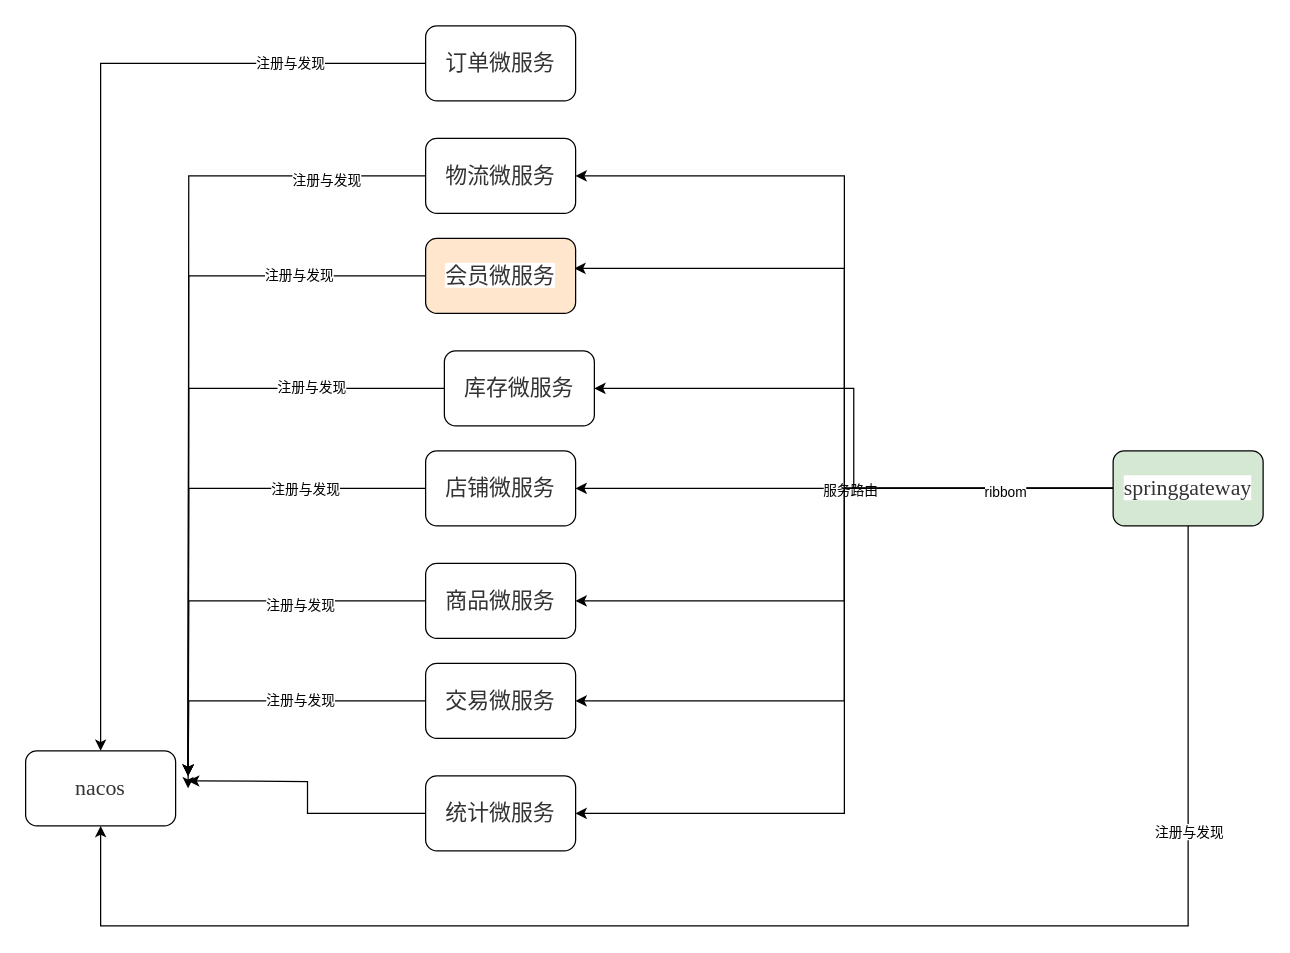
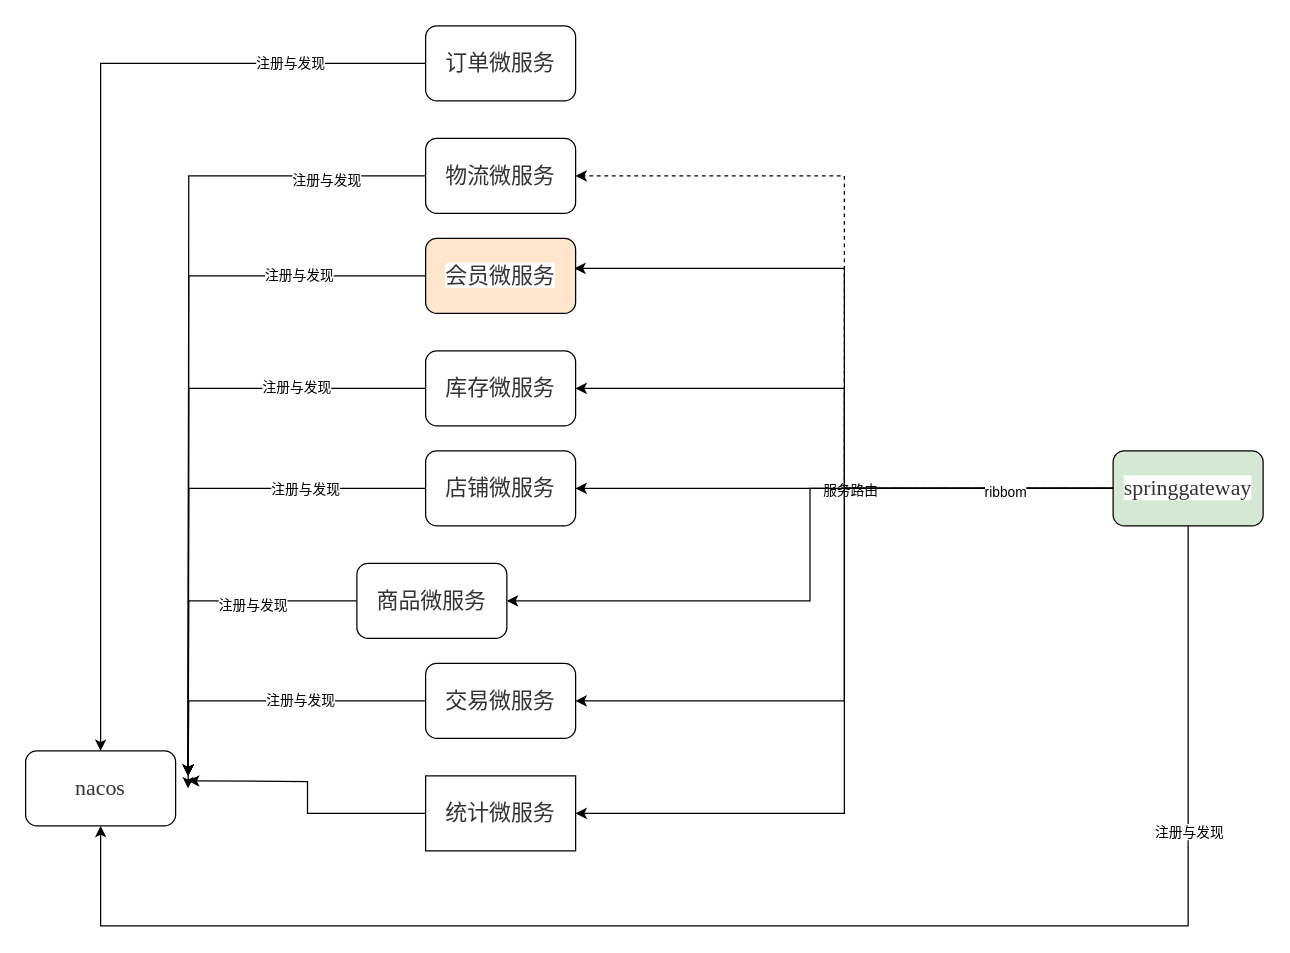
  <mxCell id="0" />
  <mxCell id="1" parent="0" />
  <mxCell id="2" style="edgeStyle=orthogonalEdgeStyle;rounded=0;orthogonalLoop=1;jettySize=auto;html=1;entryX=0.5;entryY=1;entryDx=0;entryDy=0;" edge="1" parent="1" source="13" target="37"><mxGeometry relative="1" as="geometry"><Array as="points"><mxPoint x="950" y="740" /><mxPoint x="80" y="740" /></Array></mxGeometry></mxCell>
  <mxCell id="3" value="注册与发现" style="edgeLabel;html=1;align=center;verticalAlign=middle;resizable=0;points=[];" vertex="1" connectable="0" parent="2"><mxGeometry x="-0.615" relative="1" as="geometry"><mxPoint as="offset" /></mxGeometry></mxCell>
  <mxCell id="4" style="edgeStyle=orthogonalEdgeStyle;rounded=0;orthogonalLoop=1;jettySize=auto;html=1;" edge="1" parent="1" source="13" target="28"><mxGeometry relative="1" as="geometry" /></mxCell>
  <mxCell id="5" value="服务路由" style="edgeLabel;html=1;align=center;verticalAlign=middle;resizable=0;points=[];" vertex="1" connectable="0" parent="4"><mxGeometry x="-0.019" y="1" relative="1" as="geometry"><mxPoint as="offset" /></mxGeometry></mxCell>
  <mxCell id="6" style="edgeStyle=orthogonalEdgeStyle;rounded=0;orthogonalLoop=1;jettySize=auto;html=1;entryX=1;entryY=0.5;entryDx=0;entryDy=0;" edge="1" parent="1" source="13" target="25"><mxGeometry relative="1" as="geometry" /></mxCell>
  <mxCell id="7" style="edgeStyle=orthogonalEdgeStyle;rounded=0;orthogonalLoop=1;jettySize=auto;html=1;entryX=0.992;entryY=0.4;entryDx=0;entryDy=0;entryPerimeter=0;" edge="1" parent="1" source="13" target="19"><mxGeometry relative="1" as="geometry" /></mxCell>
- <mxCell id="8" style="edgeStyle=orthogonalEdgeStyle;rounded=0;orthogonalLoop=1;jettySize=auto;html=1;entryX=1;entryY=0.5;entryDx=0;entryDy=0;" edge="1" parent="1" source="13" target="22"><mxGeometry relative="1" as="geometry" /></mxCell>
+ <mxCell id="8" style="edgeStyle=orthogonalEdgeStyle;rounded=0;orthogonalLoop=1;jettySize=auto;html=1;entryX=1;entryY=0.5;entryDx=0;entryDy=0;dashed=1;" edge="1" parent="1" source="13" target="22"><mxGeometry relative="1" as="geometry" /></mxCell>
  <mxCell id="9" style="edgeStyle=orthogonalEdgeStyle;rounded=0;orthogonalLoop=1;jettySize=auto;html=1;entryX=1;entryY=0.5;entryDx=0;entryDy=0;" edge="1" parent="1" source="13" target="34"><mxGeometry relative="1" as="geometry" /></mxCell>
  <mxCell id="10" style="edgeStyle=orthogonalEdgeStyle;rounded=0;orthogonalLoop=1;jettySize=auto;html=1;entryX=1;entryY=0.5;entryDx=0;entryDy=0;" edge="1" parent="1" source="13" target="31"><mxGeometry relative="1" as="geometry" /></mxCell>
  <mxCell id="11" style="edgeStyle=orthogonalEdgeStyle;rounded=0;orthogonalLoop=1;jettySize=auto;html=1;entryX=1;entryY=0.5;entryDx=0;entryDy=0;" edge="1" parent="1" source="13" target="36"><mxGeometry relative="1" as="geometry" /></mxCell>
  <mxCell id="12" value="ribbom" style="edgeLabel;html=1;align=center;verticalAlign=middle;resizable=0;points=[];" vertex="1" connectable="0" parent="11"><mxGeometry x="-0.748" y="2" relative="1" as="geometry"><mxPoint as="offset" /></mxGeometry></mxCell>
  <mxCell id="13" value="&lt;span style=&quot;color: rgb(51 , 51 , 51) ; font-family: &amp;#34;merriweather&amp;#34; , &amp;#34;pt serif&amp;#34; , &amp;#34;georgia&amp;#34; , &amp;#34;times new roman&amp;#34; , &amp;#34;stsong&amp;#34; , &amp;#34;segoe ui emoji&amp;#34; , serif ; font-size: 17.5px ; background-color: rgb(255 , 255 , 255)&quot;&gt;springgateway&lt;/span&gt;" style="rounded=1;whiteSpace=wrap;html=1;fillColor=#d5e8d4;" vertex="1" parent="1"><mxGeometry x="890" y="360" width="120" height="60" as="geometry" /></mxCell>
  <mxCell id="14" style="edgeStyle=orthogonalEdgeStyle;rounded=0;orthogonalLoop=1;jettySize=auto;html=1;" edge="1" parent="1" source="16" target="37"><mxGeometry relative="1" as="geometry" /></mxCell>
  <mxCell id="15" value="注册与发现" style="edgeLabel;html=1;align=center;verticalAlign=middle;resizable=0;points=[];" vertex="1" connectable="0" parent="14"><mxGeometry x="-0.731" y="-1" relative="1" as="geometry"><mxPoint as="offset" /></mxGeometry></mxCell>
  <mxCell id="16" value="&lt;font color=&quot;#333333&quot; face=&quot;merriweather, pt serif, georgia, times new roman, stsong, segoe ui emoji, serif&quot;&gt;&lt;span style=&quot;font-size: 17.5px ; background-color: rgb(255 , 255 , 255)&quot;&gt;订单微服务&lt;/span&gt;&lt;/font&gt;" style="rounded=1;whiteSpace=wrap;html=1;" vertex="1" parent="1"><mxGeometry x="340" y="20" width="120" height="60" as="geometry" /></mxCell>
  <mxCell id="17" style="edgeStyle=orthogonalEdgeStyle;rounded=0;orthogonalLoop=1;jettySize=auto;html=1;" edge="1" parent="1" source="19"><mxGeometry relative="1" as="geometry"><mxPoint x="150" y="620" as="targetPoint" /></mxGeometry></mxCell>
  <mxCell id="18" value="注册与发现" style="edgeLabel;html=1;align=center;verticalAlign=middle;resizable=0;points=[];" vertex="1" connectable="0" parent="17"><mxGeometry x="-0.654" y="-1" relative="1" as="geometry"><mxPoint as="offset" /></mxGeometry></mxCell>
  <mxCell id="19" value="&lt;span style=&quot;color: rgb(51 , 51 , 51) ; font-family: &amp;#34;merriweather&amp;#34; , &amp;#34;pt serif&amp;#34; , &amp;#34;georgia&amp;#34; , &amp;#34;times new roman&amp;#34; , &amp;#34;stsong&amp;#34; , &amp;#34;segoe ui emoji&amp;#34; , serif ; font-size: 17.5px ; background-color: rgb(255 , 255 , 255)&quot;&gt;会员微服务&lt;/span&gt;" style="rounded=1;whiteSpace=wrap;html=1;fillColor=#ffe6cc;" vertex="1" parent="1"><mxGeometry x="340" y="190" width="120" height="60" as="geometry" /></mxCell>
  <mxCell id="20" style="edgeStyle=orthogonalEdgeStyle;rounded=0;orthogonalLoop=1;jettySize=auto;html=1;" edge="1" parent="1" source="22"><mxGeometry relative="1" as="geometry"><mxPoint x="150" y="630" as="targetPoint" /></mxGeometry></mxCell>
  <mxCell id="21" value="注册与发现" style="edgeLabel;html=1;align=center;verticalAlign=middle;resizable=0;points=[];" vertex="1" connectable="0" parent="20"><mxGeometry x="-0.765" y="3" relative="1" as="geometry"><mxPoint as="offset" /></mxGeometry></mxCell>
  <mxCell id="22" value="&lt;span style=&quot;color: rgb(51 , 51 , 51) ; font-family: &amp;#34;merriweather&amp;#34; , &amp;#34;pt serif&amp;#34; , &amp;#34;georgia&amp;#34; , &amp;#34;times new roman&amp;#34; , &amp;#34;stsong&amp;#34; , &amp;#34;segoe ui emoji&amp;#34; , serif ; font-size: 17.5px ; background-color: rgb(255 , 255 , 255)&quot;&gt;物流微服务&lt;/span&gt;" style="rounded=1;whiteSpace=wrap;html=1;" vertex="1" parent="1"><mxGeometry x="340" y="110" width="120" height="60" as="geometry" /></mxCell>
  <mxCell id="23" style="edgeStyle=orthogonalEdgeStyle;rounded=0;orthogonalLoop=1;jettySize=auto;html=1;" edge="1" parent="1" source="25"><mxGeometry relative="1" as="geometry"><mxPoint x="150" y="620" as="targetPoint" /></mxGeometry></mxCell>
  <mxCell id="24" value="注册与发现" style="edgeLabel;html=1;align=center;verticalAlign=middle;resizable=0;points=[];" vertex="1" connectable="0" parent="23"><mxGeometry x="-0.584" y="-2" relative="1" as="geometry"><mxPoint as="offset" /></mxGeometry></mxCell>
- <mxCell id="25" value="&lt;span style=&quot;color: rgb(51 , 51 , 51) ; font-family: &amp;#34;merriweather&amp;#34; , &amp;#34;pt serif&amp;#34; , &amp;#34;georgia&amp;#34; , &amp;#34;times new roman&amp;#34; , &amp;#34;stsong&amp;#34; , &amp;#34;segoe ui emoji&amp;#34; , serif ; font-size: 17.5px ; background-color: rgb(255 , 255 , 255)&quot;&gt;库存微服务&lt;/span&gt;" style="rounded=1;whiteSpace=wrap;html=1;" vertex="1" parent="1"><mxGeometry x="355" y="280" width="120" height="60" as="geometry" /></mxCell>
+ <mxCell id="25" value="&lt;span style=&quot;color: rgb(51 , 51 , 51) ; font-family: &amp;#34;merriweather&amp;#34; , &amp;#34;pt serif&amp;#34; , &amp;#34;georgia&amp;#34; , &amp;#34;times new roman&amp;#34; , &amp;#34;stsong&amp;#34; , &amp;#34;segoe ui emoji&amp;#34; , serif ; font-size: 17.5px ; background-color: rgb(255 , 255 , 255)&quot;&gt;库存微服务&lt;/span&gt;" style="rounded=1;whiteSpace=wrap;html=1;" vertex="1" parent="1"><mxGeometry x="340" y="280" width="120" height="60" as="geometry" /></mxCell>
  <mxCell id="26" style="edgeStyle=orthogonalEdgeStyle;rounded=0;orthogonalLoop=1;jettySize=auto;html=1;" edge="1" parent="1" source="28"><mxGeometry relative="1" as="geometry"><mxPoint x="150" y="620" as="targetPoint" /></mxGeometry></mxCell>
  <mxCell id="27" value="注册与发现" style="edgeLabel;html=1;align=center;verticalAlign=middle;resizable=0;points=[];" vertex="1" connectable="0" parent="26"><mxGeometry x="-0.538" relative="1" as="geometry"><mxPoint as="offset" /></mxGeometry></mxCell>
  <mxCell id="28" value="&lt;span style=&quot;color: rgb(51 , 51 , 51) ; font-family: &amp;#34;merriweather&amp;#34; , &amp;#34;pt serif&amp;#34; , &amp;#34;georgia&amp;#34; , &amp;#34;times new roman&amp;#34; , &amp;#34;stsong&amp;#34; , &amp;#34;segoe ui emoji&amp;#34; , serif ; font-size: 17.5px ; background-color: rgb(255 , 255 , 255)&quot;&gt;店铺微服务&lt;/span&gt;" style="rounded=1;whiteSpace=wrap;html=1;" vertex="1" parent="1"><mxGeometry x="340" y="360" width="120" height="60" as="geometry" /></mxCell>
  <mxCell id="29" style="edgeStyle=orthogonalEdgeStyle;rounded=0;orthogonalLoop=1;jettySize=auto;html=1;" edge="1" parent="1" source="31"><mxGeometry relative="1" as="geometry"><mxPoint x="150" y="620" as="targetPoint" /></mxGeometry></mxCell>
  <mxCell id="30" value="注册与发现" style="edgeLabel;html=1;align=center;verticalAlign=middle;resizable=0;points=[];" vertex="1" connectable="0" parent="29"><mxGeometry x="-0.192" y="-1" relative="1" as="geometry"><mxPoint as="offset" /></mxGeometry></mxCell>
  <mxCell id="31" value="&lt;span style=&quot;color: rgb(51 , 51 , 51) ; font-family: &amp;#34;merriweather&amp;#34; , &amp;#34;pt serif&amp;#34; , &amp;#34;georgia&amp;#34; , &amp;#34;times new roman&amp;#34; , &amp;#34;stsong&amp;#34; , &amp;#34;segoe ui emoji&amp;#34; , serif ; font-size: 17.5px ; background-color: rgb(255 , 255 , 255)&quot;&gt;交易微服务&lt;/span&gt;" style="rounded=1;whiteSpace=wrap;html=1;" vertex="1" parent="1"><mxGeometry x="340" y="530" width="120" height="60" as="geometry" /></mxCell>
  <mxCell id="32" style="edgeStyle=orthogonalEdgeStyle;rounded=0;orthogonalLoop=1;jettySize=auto;html=1;" edge="1" parent="1" source="34"><mxGeometry relative="1" as="geometry"><mxPoint x="150" y="620" as="targetPoint" /></mxGeometry></mxCell>
  <mxCell id="33" value="注册与发现" style="edgeLabel;html=1;align=center;verticalAlign=middle;resizable=0;points=[];" vertex="1" connectable="0" parent="32"><mxGeometry x="-0.388" y="3" relative="1" as="geometry"><mxPoint as="offset" /></mxGeometry></mxCell>
- <mxCell id="34" value="&lt;span style=&quot;color: rgb(51 , 51 , 51) ; font-family: &amp;#34;merriweather&amp;#34; , &amp;#34;pt serif&amp;#34; , &amp;#34;georgia&amp;#34; , &amp;#34;times new roman&amp;#34; , &amp;#34;stsong&amp;#34; , &amp;#34;segoe ui emoji&amp;#34; , serif ; font-size: 17.5px ; background-color: rgb(255 , 255 , 255)&quot;&gt;商品微服务&lt;/span&gt;" style="rounded=1;whiteSpace=wrap;html=1;" vertex="1" parent="1"><mxGeometry x="340" y="450" width="120" height="60" as="geometry" /></mxCell>
+ <mxCell id="34" value="&lt;span style=&quot;color: rgb(51 , 51 , 51) ; font-family: &amp;#34;merriweather&amp;#34; , &amp;#34;pt serif&amp;#34; , &amp;#34;georgia&amp;#34; , &amp;#34;times new roman&amp;#34; , &amp;#34;stsong&amp;#34; , &amp;#34;segoe ui emoji&amp;#34; , serif ; font-size: 17.5px ; background-color: rgb(255 , 255 , 255)&quot;&gt;商品微服务&lt;/span&gt;" style="rounded=1;whiteSpace=wrap;html=1;" vertex="1" parent="1"><mxGeometry x="285" y="450" width="120" height="60" as="geometry" /></mxCell>
  <mxCell id="35" style="edgeStyle=orthogonalEdgeStyle;rounded=0;orthogonalLoop=1;jettySize=auto;html=1;" edge="1" parent="1" source="36"><mxGeometry relative="1" as="geometry"><mxPoint x="150" y="624" as="targetPoint" /></mxGeometry></mxCell>
- <mxCell id="36" value="&lt;span style=&quot;color: rgb(51 , 51 , 51) ; font-family: &amp;#34;merriweather&amp;#34; , &amp;#34;pt serif&amp;#34; , &amp;#34;georgia&amp;#34; , &amp;#34;times new roman&amp;#34; , &amp;#34;stsong&amp;#34; , &amp;#34;segoe ui emoji&amp;#34; , serif ; font-size: 17.5px ; background-color: rgb(255 , 255 , 255)&quot;&gt;统计微服务&lt;/span&gt;" style="rounded=1;whiteSpace=wrap;html=1;" vertex="1" parent="1"><mxGeometry x="340" y="620" width="120" height="60" as="geometry" /></mxCell>
+ <mxCell id="36" value="&lt;span style=&quot;color: rgb(51 , 51 , 51) ; font-family: &amp;#34;merriweather&amp;#34; , &amp;#34;pt serif&amp;#34; , &amp;#34;georgia&amp;#34; , &amp;#34;times new roman&amp;#34; , &amp;#34;stsong&amp;#34; , &amp;#34;segoe ui emoji&amp;#34; , serif ; font-size: 17.5px ; background-color: rgb(255 , 255 , 255)&quot;&gt;统计微服务&lt;/span&gt;" style="whiteSpace=wrap;html=1;rounded=0;" vertex="1" parent="1"><mxGeometry x="340" y="620" width="120" height="60" as="geometry" /></mxCell>
  <mxCell id="37" value="&lt;font color=&quot;#333333&quot; face=&quot;merriweather, pt serif, georgia, times new roman, stsong, segoe ui emoji, serif&quot;&gt;&lt;span style=&quot;font-size: 17.5px ; background-color: rgb(255 , 255 , 255)&quot;&gt;nacos&lt;/span&gt;&lt;/font&gt;" style="rounded=1;whiteSpace=wrap;html=1;" vertex="1" parent="1"><mxGeometry x="20" y="600" width="120" height="60" as="geometry" /></mxCell>
